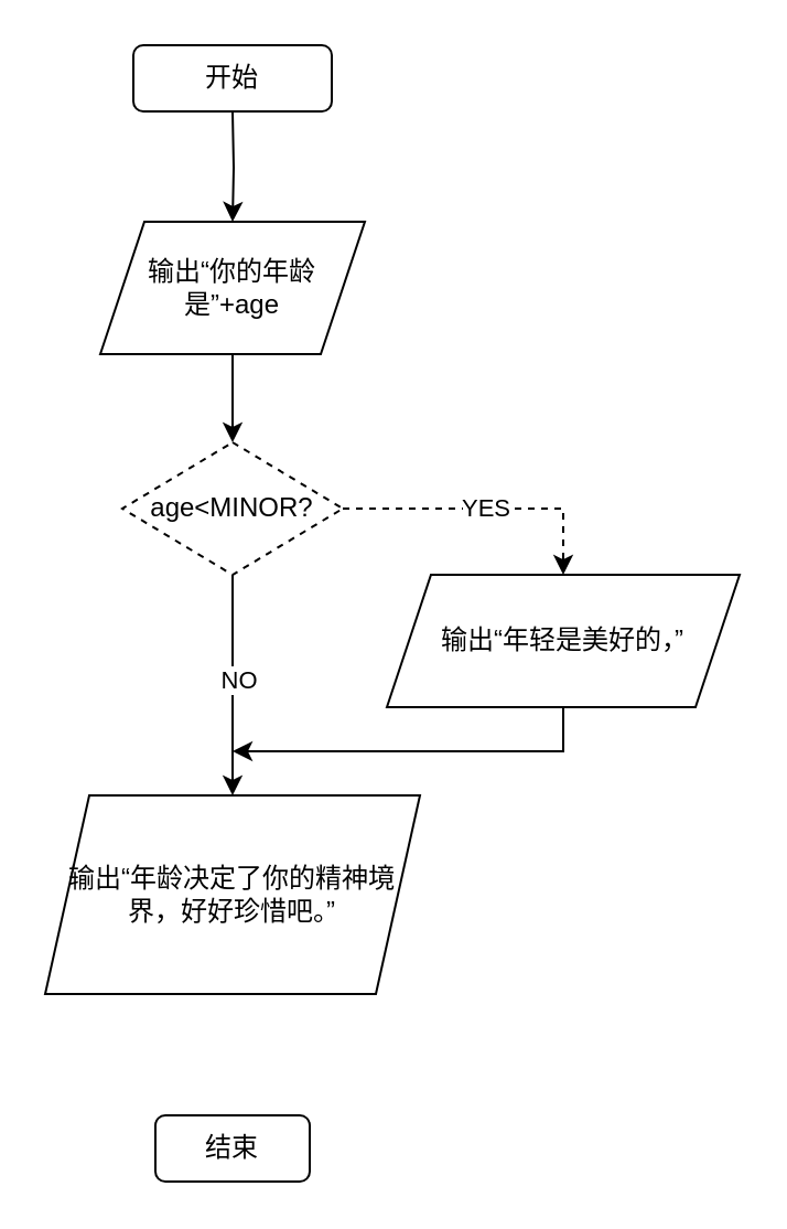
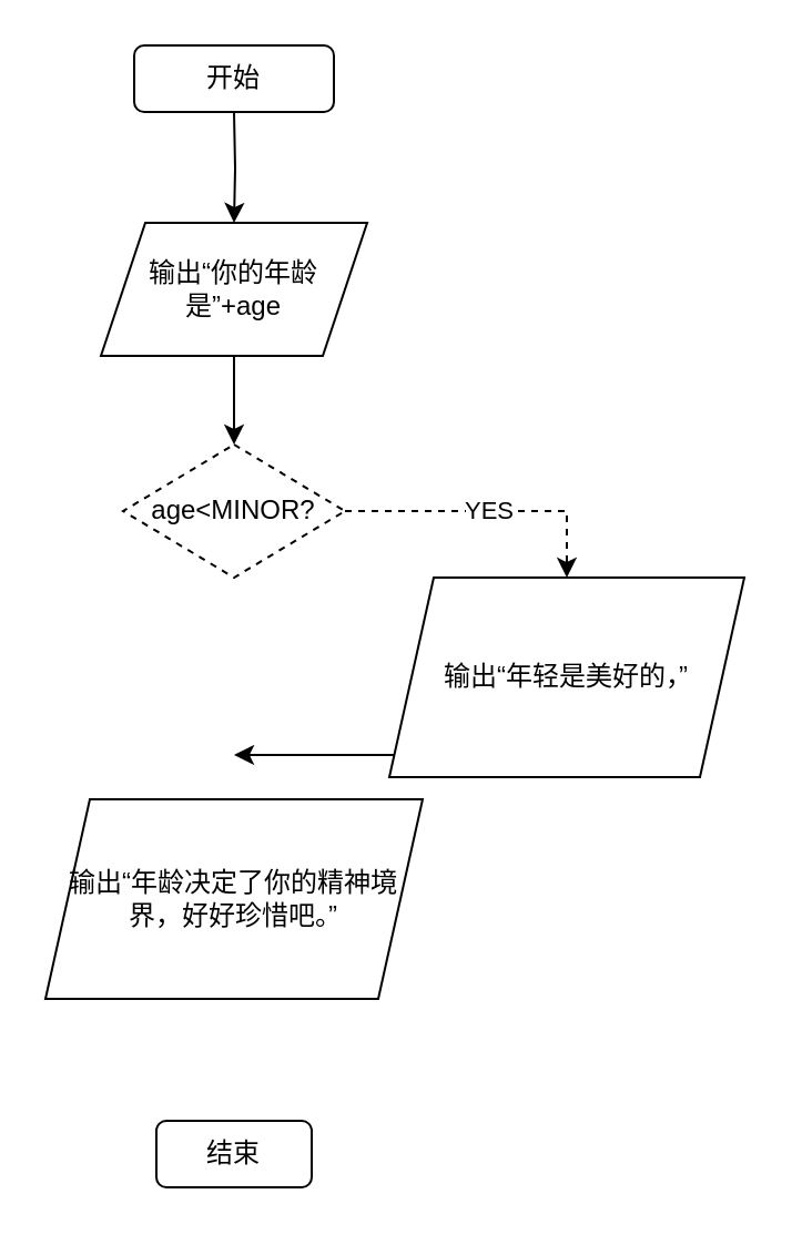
  <mxCell id="0" />
  <mxCell id="1" parent="0" />
  <mxCell id="2" style="edgeStyle=orthogonalEdgeStyle;rounded=0;orthogonalLoop=1;jettySize=auto;html=1;exitX=0.5;exitY=1;exitDx=0;exitDy=0;" edge="1" parent="1" target="4"><mxGeometry relative="1" as="geometry"><mxPoint x="105" y="50" as="sourcePoint" /></mxGeometry></mxCell>
  <mxCell id="3" style="edgeStyle=orthogonalEdgeStyle;rounded=0;orthogonalLoop=1;jettySize=auto;html=1;exitX=0.5;exitY=1;exitDx=0;exitDy=0;entryX=0.5;entryY=0;entryDx=0;entryDy=0;" edge="1" parent="1" source="4" target="8"><mxGeometry relative="1" as="geometry" /></mxCell>
  <mxCell id="4" value="输出“你的年龄是”+age" style="shape=parallelogram;perimeter=parallelogramPerimeter;whiteSpace=wrap;html=1;fixedSize=1;" vertex="1" parent="1"><mxGeometry x="45" y="100" width="120" height="60" as="geometry" /></mxCell>
  <mxCell id="5" value="YES" style="edgeStyle=orthogonalEdgeStyle;rounded=0;orthogonalLoop=1;jettySize=auto;html=1;exitX=1;exitY=0.5;exitDx=0;exitDy=0;entryX=0.5;entryY=0;entryDx=0;entryDy=0;dashed=1;" edge="1" parent="1" source="8" target="10"><mxGeometry relative="1" as="geometry" /></mxCell>
- <mxCell id="6" style="edgeStyle=orthogonalEdgeStyle;rounded=0;orthogonalLoop=1;jettySize=auto;html=1;exitX=0.5;exitY=1;exitDx=0;exitDy=0;entryX=0.5;entryY=0;entryDx=0;entryDy=0;" edge="1" parent="1" source="8" target="11"><mxGeometry relative="1" as="geometry" /></mxCell>
- <mxCell id="7" value="NO" style="edgeLabel;html=1;align=center;verticalAlign=middle;resizable=0;points=[];" vertex="1" connectable="0" parent="6"><mxGeometry x="-0.06" y="2" relative="1" as="geometry"><mxPoint as="offset" /></mxGeometry></mxCell>
  <mxCell id="8" value="age&amp;lt;MINOR?" style="rhombus;whiteSpace=wrap;html=1;dashed=1;" vertex="1" parent="1"><mxGeometry x="55" y="200" width="100" height="60" as="geometry" /></mxCell>
  <mxCell id="9" style="edgeStyle=orthogonalEdgeStyle;rounded=0;orthogonalLoop=1;jettySize=auto;html=1;exitX=0.5;exitY=1;exitDx=0;exitDy=0;" edge="1" parent="1" source="10"><mxGeometry relative="1" as="geometry"><mxPoint x="105" y="340" as="targetPoint" /><Array as="points"><mxPoint x="255" y="340" /></Array></mxGeometry></mxCell>
- <mxCell id="10" value="输出“年轻是美好的，”" style="shape=parallelogram;perimeter=parallelogramPerimeter;whiteSpace=wrap;html=1;fixedSize=1;" vertex="1" parent="1"><mxGeometry x="175" y="260" width="160" height="60" as="geometry" /></mxCell>
+ <mxCell id="10" value="输出“年轻是美好的，”" style="shape=parallelogram;perimeter=parallelogramPerimeter;whiteSpace=wrap;html=1;fixedSize=1;" vertex="1" parent="1"><mxGeometry x="175" y="260" width="160" height="90" as="geometry" /></mxCell>
  <mxCell id="11" value="输出“年龄决定了你的精神境界，好好珍惜吧。”" style="shape=parallelogram;perimeter=parallelogramPerimeter;whiteSpace=wrap;html=1;fixedSize=1;size=20;" vertex="1" parent="1"><mxGeometry x="20" y="360" width="170" height="90" as="geometry" /></mxCell>
  <mxCell id="12" value="开始" style="rounded=1;whiteSpace=wrap;html=1;" vertex="1" parent="1"><mxGeometry x="60" y="20" width="90" height="30" as="geometry" /></mxCell>
  <mxCell id="13" value="结束" style="rounded=1;whiteSpace=wrap;html=1;" vertex="1" parent="1"><mxGeometry x="70" y="505" width="70" height="30" as="geometry" /></mxCell>
